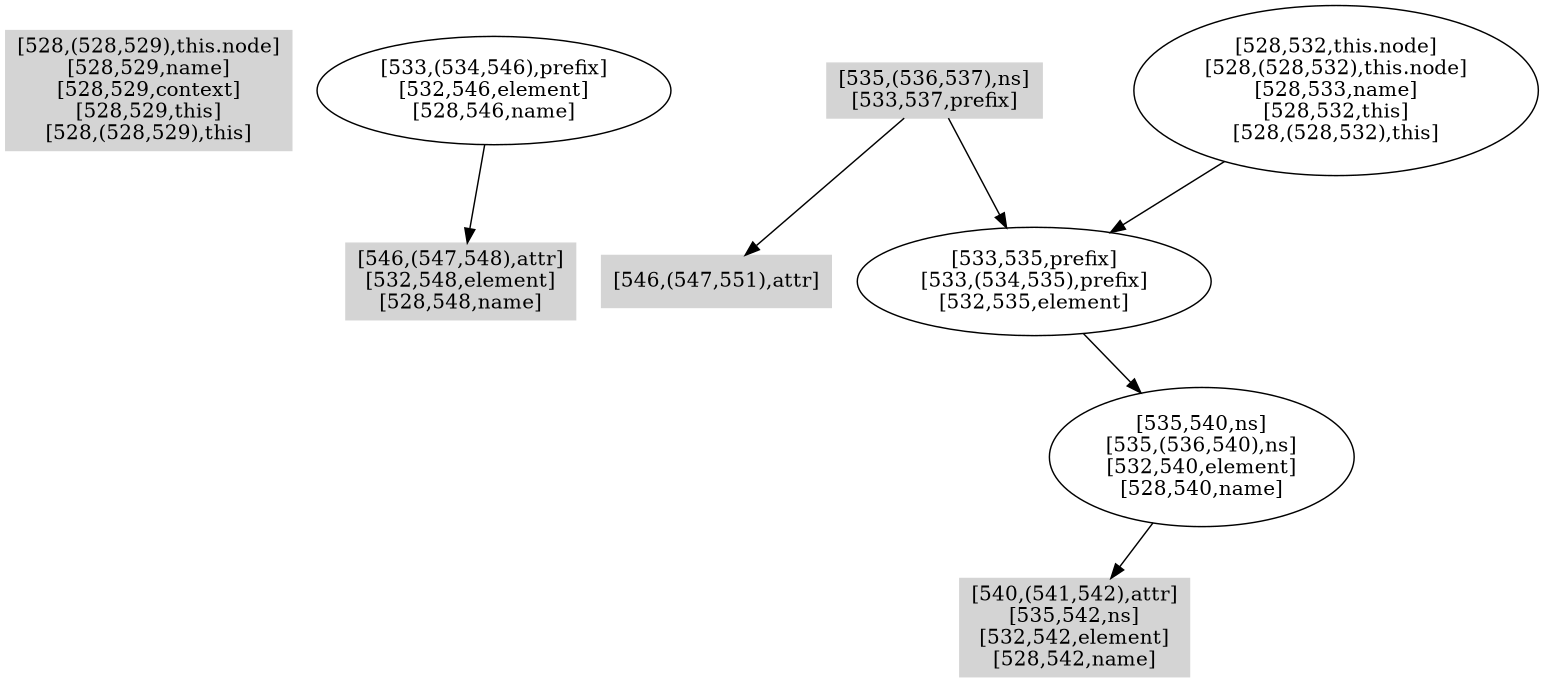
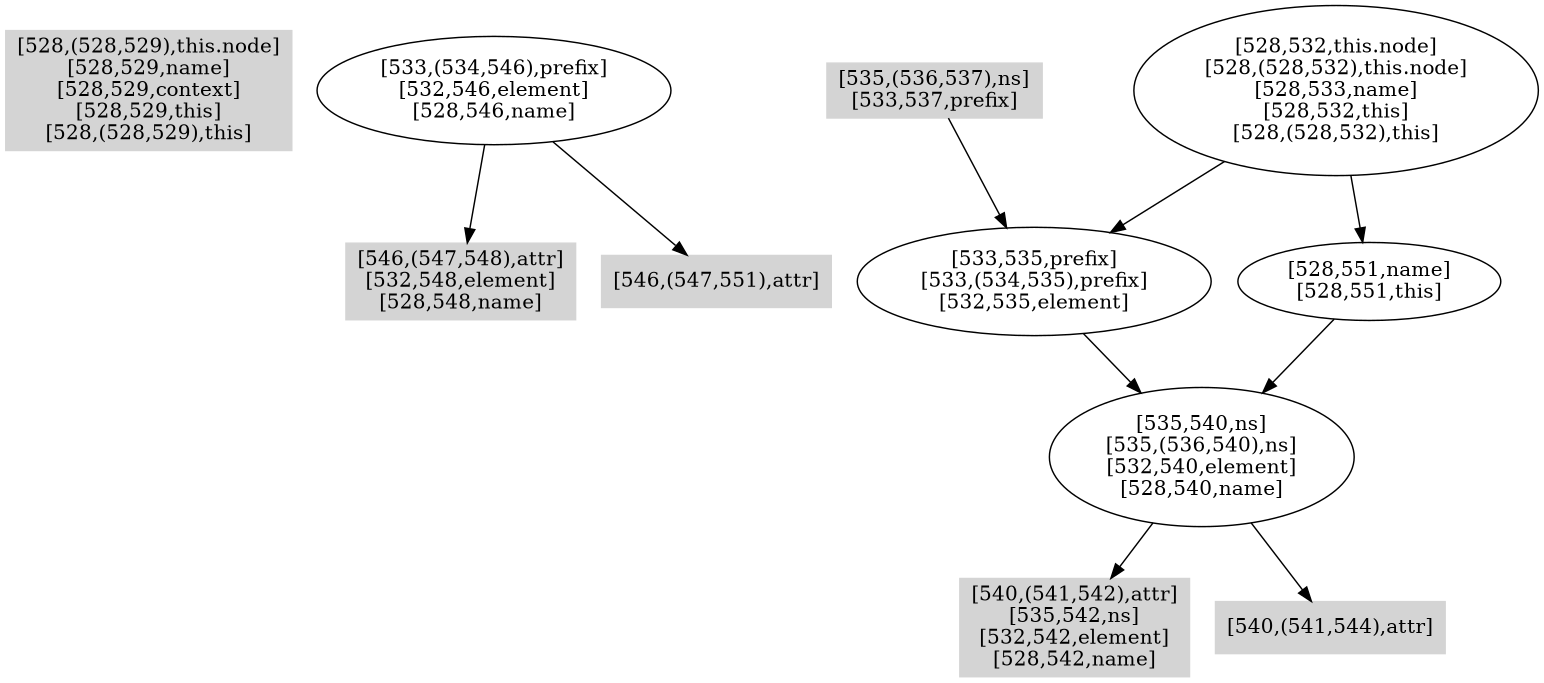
  digraph {
    node [color=".0 .0 .83" shape=box style=filled]
    n1 [label="[528,(528,529),this.node]\n[528,529,name]\n[528,529,context]\n[528,529,this]\n[528,(528,529),this]"]
    n2 [label="[546,(547,548),attr]\n[532,548,element]\n[528,548,name]"]
    n3 [label="[546,(547,551),attr]"]
    n4 [label="[533,(534,546),prefix]\n[532,546,element]\n[528,546,name]" color="" shape="" style=""]
    n5 [label="[540,(541,542),attr]\n[535,542,ns]\n[532,542,element]\n[528,542,name]"]
+   n6 [label="[540,(541,544),attr]"]
    n7 [label="[535,540,ns]\n[535,(536,540),ns]\n[532,540,element]\n[528,540,name]" color="" shape="" style=""]
+   n8 [label="[528,551,name]\n[528,551,this]" color="" shape="" style=""]
    n9 [label="[535,(536,537),ns]\n[533,537,prefix]"]
    n10 [label="[533,535,prefix]\n[533,(534,535),prefix]\n[532,535,element]" color="" shape="" style=""]
    n11 [label="[528,532,this.node]\n[528,(528,532),this.node]\n[528,533,name]\n[528,532,this]\n[528,(528,532),this]" color="" shape="" style=""]
    n4 -> n2
-   n9 -> n3
+   n4 -> n3
    n7 -> n5
+   n7 -> n6
+   n8 -> n7
    n9 -> n10
    n10 -> n7
+   n11 -> n8
    n11 -> n10
  }
